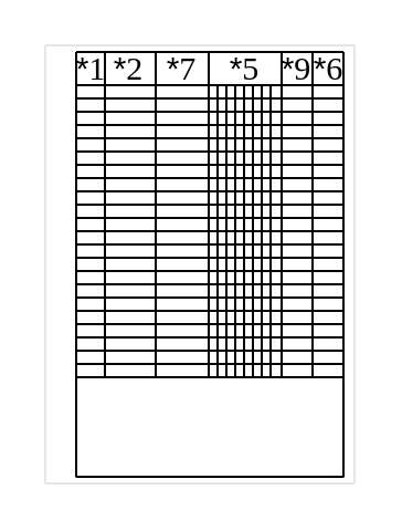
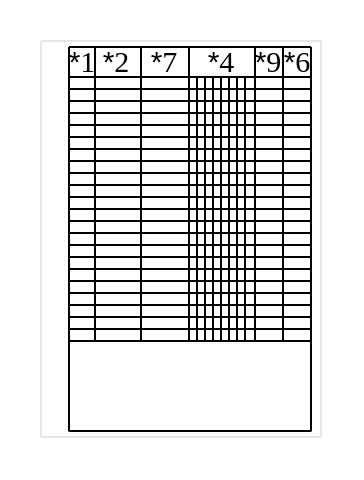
  <mxCell id="0" />
  <mxCell id="1" parent="0" />
  <mxCell id="2" value="" style="endArrow=none;html=1;strokeColor=#E6E6E6;" parent="1" edge="1"><mxGeometry width="50" height="50" relative="1" as="geometry"><mxPoint x="20" y="218" as="sourcePoint" /><mxPoint x="20" y="20" as="targetPoint" /></mxGeometry></mxCell>
  <mxCell id="3" value="" style="endArrow=none;html=1;strokeColor=#E6E6E6;" parent="1" edge="1"><mxGeometry width="50" height="50" relative="1" as="geometry"><mxPoint x="160" y="218" as="sourcePoint" /><mxPoint x="160" y="20" as="targetPoint" /></mxGeometry></mxCell>
  <mxCell id="4" value="" style="endArrow=none;html=1;strokeColor=#E6E6E6;" parent="1" edge="1"><mxGeometry width="50" height="50" relative="1" as="geometry"><mxPoint x="160" y="20" as="sourcePoint" /><mxPoint x="20" y="20" as="targetPoint" /></mxGeometry></mxCell>
  <mxCell id="5" value="" style="endArrow=none;html=1;strokeColor=#E6E6E6;" parent="1" edge="1"><mxGeometry width="50" height="50" relative="1" as="geometry"><mxPoint x="160" y="218" as="sourcePoint" /><mxPoint x="20" y="218" as="targetPoint" /></mxGeometry></mxCell>
  <mxCell id="6" value="" style="endArrow=none;html=1;" parent="1" edge="1"><mxGeometry width="50" height="50" relative="1" as="geometry"><mxPoint x="34" y="215.223" as="sourcePoint" /><mxPoint x="34" y="23" as="targetPoint" /></mxGeometry></mxCell>
  <mxCell id="7" value="" style="endArrow=none;html=1;" parent="1" edge="1"><mxGeometry width="50" height="50" relative="1" as="geometry"><mxPoint x="155" y="215.223" as="sourcePoint" /><mxPoint x="155" y="23" as="targetPoint" /></mxGeometry></mxCell>
  <mxCell id="8" value="" style="endArrow=none;html=1;" parent="1" edge="1"><mxGeometry width="50" height="50" relative="1" as="geometry"><mxPoint x="155" y="23" as="sourcePoint" /><mxPoint x="34" y="23" as="targetPoint" /></mxGeometry></mxCell>
  <mxCell id="9" value="" style="endArrow=none;html=1;" parent="1" edge="1"><mxGeometry width="50" height="50" relative="1" as="geometry"><mxPoint x="155" y="215" as="sourcePoint" /><mxPoint x="34" y="215" as="targetPoint" /></mxGeometry></mxCell>
  <mxCell id="10" value="&lt;font face=&quot;Helvetica&quot; style=&quot;font-size: 15px;&quot;&gt;*&lt;/font&gt;2" style="text;html=1;strokeColor=none;fillColor=none;align=center;verticalAlign=middle;whiteSpace=wrap;rounded=0;fontFamily=Verdana;fontSize=15;" parent="1" vertex="1"><mxGeometry x="47" y="25" width="22" height="10" as="geometry" /></mxCell>
  <mxCell id="11" value="" style="endArrow=none;html=1;" parent="1" edge="1"><mxGeometry width="50" height="50" relative="1" as="geometry"><mxPoint x="47" y="170" as="sourcePoint" /><mxPoint x="47" y="22.89" as="targetPoint" /></mxGeometry></mxCell>
  <mxCell id="12" value="" style="endArrow=none;html=1;" parent="1" edge="1"><mxGeometry width="50" height="50" relative="1" as="geometry"><mxPoint x="70" y="170.11" as="sourcePoint" /><mxPoint x="70" y="23" as="targetPoint" /></mxGeometry></mxCell>
  <mxCell id="13" value="" style="endArrow=none;html=1;" parent="1" edge="1"><mxGeometry width="50" height="50" relative="1" as="geometry"><mxPoint x="94" y="170" as="sourcePoint" /><mxPoint x="94" y="22.89" as="targetPoint" /></mxGeometry></mxCell>
  <mxCell id="14" value="" style="endArrow=none;html=1;" parent="1" edge="1"><mxGeometry width="50" height="50" relative="1" as="geometry"><mxPoint x="127" y="170" as="sourcePoint" /><mxPoint x="127" y="22.89" as="targetPoint" /></mxGeometry></mxCell>
  <mxCell id="15" value="" style="endArrow=none;html=1;" parent="1" edge="1"><mxGeometry width="50" height="50" relative="1" as="geometry"><mxPoint x="141" y="170" as="sourcePoint" /><mxPoint x="141" y="22.89" as="targetPoint" /></mxGeometry></mxCell>
  <mxCell id="16" value="" style="endArrow=none;html=1;" parent="1" edge="1"><mxGeometry width="50" height="50" relative="1" as="geometry"><mxPoint x="155" y="38" as="sourcePoint" /><mxPoint x="34" y="38" as="targetPoint" /></mxGeometry></mxCell>
  <mxCell id="17" value="&lt;font style=&quot;font-size: 15px&quot; face=&quot;Helvetica&quot;&gt;*&lt;/font&gt;7" style="text;html=1;strokeColor=none;fillColor=none;align=center;verticalAlign=middle;whiteSpace=wrap;rounded=0;fontFamily=Verdana;fontSize=15;" parent="1" vertex="1"><mxGeometry x="71" y="25" width="22" height="10" as="geometry" /></mxCell>
  <mxCell id="18" value="&lt;font face=&quot;Helvetica&quot; style=&quot;font-size: 15px;&quot;&gt;*&lt;/font&gt;1" style="text;html=1;strokeColor=none;fillColor=none;align=center;verticalAlign=middle;whiteSpace=wrap;rounded=0;fontFamily=Verdana;fontSize=15;" parent="1" vertex="1"><mxGeometry x="35" y="25" width="12" height="10" as="geometry" /></mxCell>
  <mxCell id="19" value="&lt;font face=&quot;Helvetica&quot; style=&quot;font-size: 15px;&quot;&gt;*&lt;/font&gt;6" style="text;html=1;strokeColor=none;fillColor=none;align=center;verticalAlign=middle;whiteSpace=wrap;rounded=0;fontFamily=Verdana;fontSize=15;" parent="1" vertex="1"><mxGeometry x="143" y="25" width="11" height="10" as="geometry" /></mxCell>
  <mxCell id="20" value="&lt;font face=&quot;Helvetica&quot; style=&quot;font-size: 15px;&quot;&gt;*&lt;/font&gt;9" style="text;html=1;strokeColor=none;fillColor=none;align=center;verticalAlign=middle;whiteSpace=wrap;rounded=0;fontFamily=Verdana;fontSize=15;" parent="1" vertex="1"><mxGeometry x="127" y="25" width="14" height="10" as="geometry" /></mxCell>
  <mxCell id="21" value="" style="endArrow=none;html=1;" parent="1" edge="1"><mxGeometry width="50" height="50" relative="1" as="geometry"><mxPoint x="155" y="44" as="sourcePoint" /><mxPoint x="34" y="44" as="targetPoint" /></mxGeometry></mxCell>
  <mxCell id="22" value="" style="endArrow=none;html=1;" parent="1" edge="1"><mxGeometry width="50" height="50" relative="1" as="geometry"><mxPoint x="155" y="50" as="sourcePoint" /><mxPoint x="34" y="50" as="targetPoint" /></mxGeometry></mxCell>
  <mxCell id="23" value="" style="endArrow=none;html=1;" parent="1" edge="1"><mxGeometry width="50" height="50" relative="1" as="geometry"><mxPoint x="155" y="56" as="sourcePoint" /><mxPoint x="34" y="56" as="targetPoint" /></mxGeometry></mxCell>
  <mxCell id="24" value="" style="endArrow=none;html=1;" parent="1" edge="1"><mxGeometry width="50" height="50" relative="1" as="geometry"><mxPoint x="155" y="62" as="sourcePoint" /><mxPoint x="34" y="62" as="targetPoint" /></mxGeometry></mxCell>
  <mxCell id="25" value="" style="endArrow=none;html=1;" parent="1" edge="1"><mxGeometry width="50" height="50" relative="1" as="geometry"><mxPoint x="155" y="68" as="sourcePoint" /><mxPoint x="34" y="68" as="targetPoint" /></mxGeometry></mxCell>
  <mxCell id="26" value="" style="endArrow=none;html=1;" parent="1" edge="1"><mxGeometry width="50" height="50" relative="1" as="geometry"><mxPoint x="155" y="98" as="sourcePoint" /><mxPoint x="34" y="98" as="targetPoint" /></mxGeometry></mxCell>
  <mxCell id="27" value="" style="endArrow=none;html=1;" parent="1" edge="1"><mxGeometry width="50" height="50" relative="1" as="geometry"><mxPoint x="155" y="92" as="sourcePoint" /><mxPoint x="34" y="92" as="targetPoint" /></mxGeometry></mxCell>
  <mxCell id="28" value="" style="endArrow=none;html=1;" parent="1" edge="1"><mxGeometry width="50" height="50" relative="1" as="geometry"><mxPoint x="155" y="86" as="sourcePoint" /><mxPoint x="34" y="86" as="targetPoint" /></mxGeometry></mxCell>
  <mxCell id="29" value="" style="endArrow=none;html=1;" parent="1" edge="1"><mxGeometry width="50" height="50" relative="1" as="geometry"><mxPoint x="155" y="80" as="sourcePoint" /><mxPoint x="34" y="80" as="targetPoint" /></mxGeometry></mxCell>
  <mxCell id="30" value="" style="endArrow=none;html=1;" parent="1" edge="1"><mxGeometry width="50" height="50" relative="1" as="geometry"><mxPoint x="155" y="74" as="sourcePoint" /><mxPoint x="34" y="74" as="targetPoint" /></mxGeometry></mxCell>
  <mxCell id="31" value="" style="endArrow=none;html=1;" parent="1" edge="1"><mxGeometry width="50" height="50" relative="1" as="geometry"><mxPoint x="155" y="98" as="sourcePoint" /><mxPoint x="34" y="98" as="targetPoint" /></mxGeometry></mxCell>
  <mxCell id="32" value="" style="endArrow=none;html=1;" parent="1" edge="1"><mxGeometry width="50" height="50" relative="1" as="geometry"><mxPoint x="155" y="92" as="sourcePoint" /><mxPoint x="34" y="92" as="targetPoint" /></mxGeometry></mxCell>
  <mxCell id="33" value="" style="endArrow=none;html=1;" parent="1" edge="1"><mxGeometry width="50" height="50" relative="1" as="geometry"><mxPoint x="155" y="86" as="sourcePoint" /><mxPoint x="34" y="86" as="targetPoint" /></mxGeometry></mxCell>
  <mxCell id="34" value="" style="endArrow=none;html=1;" parent="1" edge="1"><mxGeometry width="50" height="50" relative="1" as="geometry"><mxPoint x="155" y="80" as="sourcePoint" /><mxPoint x="34" y="80" as="targetPoint" /></mxGeometry></mxCell>
  <mxCell id="35" value="" style="endArrow=none;html=1;" parent="1" edge="1"><mxGeometry width="50" height="50" relative="1" as="geometry"><mxPoint x="155" y="74" as="sourcePoint" /><mxPoint x="34" y="74" as="targetPoint" /></mxGeometry></mxCell>
  <mxCell id="36" value="" style="endArrow=none;html=1;" parent="1" edge="1"><mxGeometry width="50" height="50" relative="1" as="geometry"><mxPoint x="155" y="68" as="sourcePoint" /><mxPoint x="34" y="68" as="targetPoint" /></mxGeometry></mxCell>
  <mxCell id="37" value="" style="endArrow=none;html=1;" parent="1" edge="1"><mxGeometry width="50" height="50" relative="1" as="geometry"><mxPoint x="155" y="62" as="sourcePoint" /><mxPoint x="34" y="62" as="targetPoint" /></mxGeometry></mxCell>
  <mxCell id="38" value="" style="endArrow=none;html=1;" parent="1" edge="1"><mxGeometry width="50" height="50" relative="1" as="geometry"><mxPoint x="155" y="56" as="sourcePoint" /><mxPoint x="34" y="56" as="targetPoint" /></mxGeometry></mxCell>
  <mxCell id="39" value="" style="endArrow=none;html=1;" parent="1" edge="1"><mxGeometry width="50" height="50" relative="1" as="geometry"><mxPoint x="155" y="152" as="sourcePoint" /><mxPoint x="34" y="152" as="targetPoint" /></mxGeometry></mxCell>
  <mxCell id="40" value="" style="endArrow=none;html=1;" parent="1" edge="1"><mxGeometry width="50" height="50" relative="1" as="geometry"><mxPoint x="155" y="146" as="sourcePoint" /><mxPoint x="34" y="146" as="targetPoint" /></mxGeometry></mxCell>
  <mxCell id="41" value="" style="endArrow=none;html=1;" parent="1" edge="1"><mxGeometry width="50" height="50" relative="1" as="geometry"><mxPoint x="155" y="140" as="sourcePoint" /><mxPoint x="34" y="140" as="targetPoint" /></mxGeometry></mxCell>
  <mxCell id="42" value="" style="endArrow=none;html=1;" parent="1" edge="1"><mxGeometry width="50" height="50" relative="1" as="geometry"><mxPoint x="155" y="134" as="sourcePoint" /><mxPoint x="34" y="134" as="targetPoint" /></mxGeometry></mxCell>
  <mxCell id="43" value="" style="endArrow=none;html=1;" parent="1" edge="1"><mxGeometry width="50" height="50" relative="1" as="geometry"><mxPoint x="155" y="128" as="sourcePoint" /><mxPoint x="34" y="128" as="targetPoint" /></mxGeometry></mxCell>
  <mxCell id="44" value="" style="endArrow=none;html=1;" parent="1" edge="1"><mxGeometry width="50" height="50" relative="1" as="geometry"><mxPoint x="155" y="122" as="sourcePoint" /><mxPoint x="34" y="122" as="targetPoint" /></mxGeometry></mxCell>
  <mxCell id="45" value="" style="endArrow=none;html=1;" parent="1" edge="1"><mxGeometry width="50" height="50" relative="1" as="geometry"><mxPoint x="155" y="116" as="sourcePoint" /><mxPoint x="34" y="116" as="targetPoint" /></mxGeometry></mxCell>
  <mxCell id="46" value="" style="endArrow=none;html=1;" parent="1" edge="1"><mxGeometry width="50" height="50" relative="1" as="geometry"><mxPoint x="155" y="110" as="sourcePoint" /><mxPoint x="34" y="110" as="targetPoint" /></mxGeometry></mxCell>
  <mxCell id="47" value="" style="endArrow=none;html=1;" parent="1" edge="1"><mxGeometry width="50" height="50" relative="1" as="geometry"><mxPoint x="155" y="104" as="sourcePoint" /><mxPoint x="34" y="104" as="targetPoint" /></mxGeometry></mxCell>
  <mxCell id="48" value="" style="endArrow=none;html=1;" parent="1" edge="1"><mxGeometry width="50" height="50" relative="1" as="geometry"><mxPoint x="155" y="152" as="sourcePoint" /><mxPoint x="34" y="152" as="targetPoint" /></mxGeometry></mxCell>
  <mxCell id="49" value="" style="endArrow=none;html=1;" parent="1" edge="1"><mxGeometry width="50" height="50" relative="1" as="geometry"><mxPoint x="155" y="146" as="sourcePoint" /><mxPoint x="34" y="146" as="targetPoint" /></mxGeometry></mxCell>
  <mxCell id="50" value="" style="endArrow=none;html=1;" parent="1" edge="1"><mxGeometry width="50" height="50" relative="1" as="geometry"><mxPoint x="155" y="140" as="sourcePoint" /><mxPoint x="34" y="140" as="targetPoint" /></mxGeometry></mxCell>
  <mxCell id="51" value="" style="endArrow=none;html=1;" parent="1" edge="1"><mxGeometry width="50" height="50" relative="1" as="geometry"><mxPoint x="155" y="134" as="sourcePoint" /><mxPoint x="34" y="134" as="targetPoint" /></mxGeometry></mxCell>
  <mxCell id="52" value="" style="endArrow=none;html=1;" parent="1" edge="1"><mxGeometry width="50" height="50" relative="1" as="geometry"><mxPoint x="155" y="128" as="sourcePoint" /><mxPoint x="34" y="128" as="targetPoint" /></mxGeometry></mxCell>
  <mxCell id="53" value="" style="endArrow=none;html=1;" parent="1" edge="1"><mxGeometry width="50" height="50" relative="1" as="geometry"><mxPoint x="155" y="122" as="sourcePoint" /><mxPoint x="34" y="122" as="targetPoint" /></mxGeometry></mxCell>
  <mxCell id="54" value="" style="endArrow=none;html=1;" parent="1" edge="1"><mxGeometry width="50" height="50" relative="1" as="geometry"><mxPoint x="155" y="116" as="sourcePoint" /><mxPoint x="34" y="116" as="targetPoint" /></mxGeometry></mxCell>
  <mxCell id="55" value="" style="endArrow=none;html=1;" parent="1" edge="1"><mxGeometry width="50" height="50" relative="1" as="geometry"><mxPoint x="155" y="110" as="sourcePoint" /><mxPoint x="34" y="110" as="targetPoint" /></mxGeometry></mxCell>
  <mxCell id="56" value="" style="endArrow=none;html=1;" parent="1" edge="1"><mxGeometry width="50" height="50" relative="1" as="geometry"><mxPoint x="155" y="104" as="sourcePoint" /><mxPoint x="34" y="104" as="targetPoint" /></mxGeometry></mxCell>
  <mxCell id="57" value="" style="endArrow=none;html=1;" parent="1" edge="1"><mxGeometry width="50" height="50" relative="1" as="geometry"><mxPoint x="155" y="170" as="sourcePoint" /><mxPoint x="34" y="170" as="targetPoint" /></mxGeometry></mxCell>
  <mxCell id="58" value="" style="endArrow=none;html=1;" parent="1" edge="1"><mxGeometry width="50" height="50" relative="1" as="geometry"><mxPoint x="155" y="164" as="sourcePoint" /><mxPoint x="34" y="164" as="targetPoint" /></mxGeometry></mxCell>
  <mxCell id="59" value="" style="endArrow=none;html=1;" parent="1" edge="1"><mxGeometry width="50" height="50" relative="1" as="geometry"><mxPoint x="155" y="158" as="sourcePoint" /><mxPoint x="34" y="158" as="targetPoint" /></mxGeometry></mxCell>
  <mxCell id="60" value="" style="endArrow=none;html=1;" edge="1" parent="1"><mxGeometry width="50" height="50" relative="1" as="geometry"><mxPoint x="98" y="170" as="sourcePoint" /><mxPoint x="98" y="38" as="targetPoint" /></mxGeometry></mxCell>
  <mxCell id="61" value="" style="endArrow=none;html=1;" edge="1" parent="1"><mxGeometry width="50" height="50" relative="1" as="geometry"><mxPoint x="102" y="170" as="sourcePoint" /><mxPoint x="102" y="38" as="targetPoint" /></mxGeometry></mxCell>
  <mxCell id="62" value="" style="endArrow=none;html=1;" edge="1" parent="1"><mxGeometry width="50" height="50" relative="1" as="geometry"><mxPoint x="106" y="170" as="sourcePoint" /><mxPoint x="106" y="38" as="targetPoint" /></mxGeometry></mxCell>
  <mxCell id="63" value="" style="endArrow=none;html=1;" edge="1" parent="1"><mxGeometry width="50" height="50" relative="1" as="geometry"><mxPoint x="110" y="170" as="sourcePoint" /><mxPoint x="110" y="38" as="targetPoint" /></mxGeometry></mxCell>
  <mxCell id="64" value="" style="endArrow=none;html=1;" edge="1" parent="1"><mxGeometry width="50" height="50" relative="1" as="geometry"><mxPoint x="114" y="170" as="sourcePoint" /><mxPoint x="114" y="38" as="targetPoint" /></mxGeometry></mxCell>
  <mxCell id="65" value="" style="endArrow=none;html=1;" edge="1" parent="1"><mxGeometry width="50" height="50" relative="1" as="geometry"><mxPoint x="118" y="170" as="sourcePoint" /><mxPoint x="118" y="38" as="targetPoint" /></mxGeometry></mxCell>
  <mxCell id="66" value="" style="endArrow=none;html=1;" edge="1" parent="1"><mxGeometry width="50" height="50" relative="1" as="geometry"><mxPoint x="122" y="170" as="sourcePoint" /><mxPoint x="122" y="38" as="targetPoint" /></mxGeometry></mxCell>
- <mxCell id="67" value="&lt;font face=&quot;Helvetica&quot; style=&quot;font-size: 15px&quot;&gt;*&lt;/font&gt;&lt;font style=&quot;font-size: 15px&quot;&gt;5&lt;/font&gt;" style="text;html=1;strokeColor=none;fillColor=none;align=center;verticalAlign=middle;whiteSpace=wrap;rounded=0;fontFamily=Verdana;fontSize=15;labelBackgroundColor=none;" parent="1" vertex="1"><mxGeometry x="95" y="25" width="31" height="10" as="geometry" /></mxCell>
+ <mxCell id="67" value="&lt;font face=&quot;Helvetica&quot; style=&quot;font-size: 15px&quot;&gt;*&lt;/font&gt;&lt;font style=&quot;font-size: 15px&quot;&gt;4&lt;/font&gt;" style="text;html=1;strokeColor=none;fillColor=none;align=center;verticalAlign=middle;whiteSpace=wrap;rounded=0;fontFamily=Verdana;fontSize=15;labelBackgroundColor=none;" parent="1" vertex="1"><mxGeometry x="95" y="25" width="31" height="10" as="geometry" /></mxCell>
